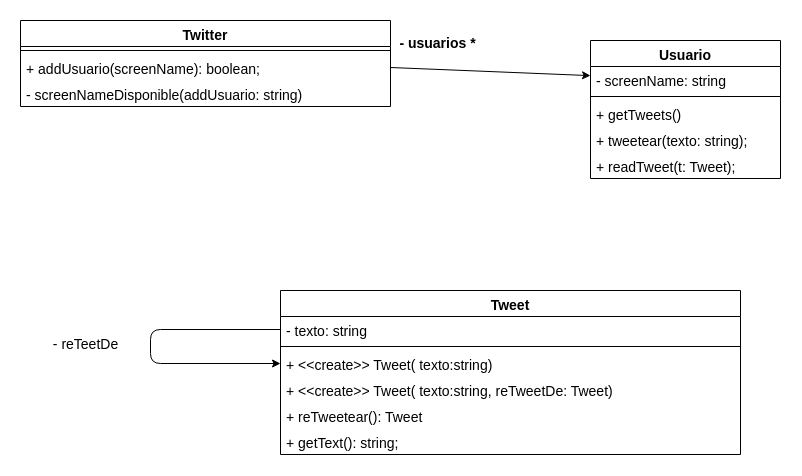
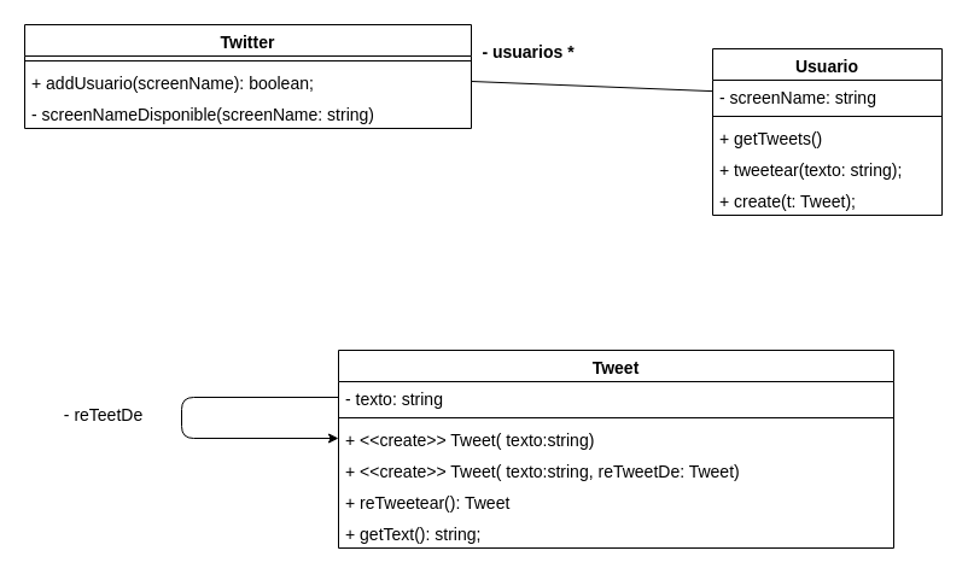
  <mxCell id="0" />
  <mxCell id="1" parent="0" />
- <mxCell id="2" value="&lt;b&gt;- usuarios *&lt;/b&gt;" style="edgeStyle=none;html=1;fontSize=14;exitX=1;exitY=0.5;exitDx=0;exitDy=0;" parent="1" source="5" target="16" edge="1"><mxGeometry x="-0.537" y="26" relative="1" as="geometry"><mxPoint x="190" y="89" as="sourcePoint" /><mxPoint x="500" y="86" as="targetPoint" /><mxPoint as="offset" /></mxGeometry></mxCell>
+ <mxCell id="2" value="&lt;b&gt;- usuarios *&lt;/b&gt;" style="edgeStyle=none;html=1;fontSize=14;exitX=1;exitY=0.5;exitDx=0;exitDy=0;endArrow=none;" parent="1" source="5" target="16" edge="1"><mxGeometry x="-0.537" y="26" relative="1" as="geometry"><mxPoint x="190" y="89" as="sourcePoint" /><mxPoint x="500" y="86" as="targetPoint" /><mxPoint as="offset" /></mxGeometry></mxCell>
  <mxCell id="3" value="Twitter" style="swimlane;fontStyle=1;align=center;verticalAlign=top;childLayout=stackLayout;horizontal=1;startSize=26;horizontalStack=0;resizeParent=1;resizeParentMax=0;resizeLast=0;collapsible=1;marginBottom=0;fontSize=14;" parent="1" vertex="1"><mxGeometry x="20" y="20" width="370" height="86" as="geometry" /></mxCell>
  <mxCell id="4" value="" style="line;strokeWidth=1;fillColor=none;align=left;verticalAlign=middle;spacingTop=-1;spacingLeft=3;spacingRight=3;rotatable=0;labelPosition=right;points=[];portConstraint=eastwest;fontSize=14;" parent="3" vertex="1"><mxGeometry y="26" width="370" height="8" as="geometry" /></mxCell>
  <mxCell id="5" value="+ addUsuario(screenName): boolean;" style="text;strokeColor=none;fillColor=none;align=left;verticalAlign=top;spacingLeft=4;spacingRight=4;overflow=hidden;rotatable=0;points=[[0,0.5],[1,0.5]];portConstraint=eastwest;fontSize=14;" parent="3" vertex="1"><mxGeometry y="34" width="370" height="26" as="geometry" /></mxCell>
- <mxCell id="6" value="- screenNameDisponible(addUsuario: string)" style="text;strokeColor=none;fillColor=none;align=left;verticalAlign=top;spacingLeft=4;spacingRight=4;overflow=hidden;rotatable=0;points=[[0,0.5],[1,0.5]];portConstraint=eastwest;fontSize=14;" vertex="1" parent="3"><mxGeometry y="60" width="370" height="26" as="geometry" /></mxCell>
+ <mxCell id="6" value="- screenNameDisponible(screenName: string)" style="text;strokeColor=none;fillColor=none;align=left;verticalAlign=top;spacingLeft=4;spacingRight=4;overflow=hidden;rotatable=0;points=[[0,0.5],[1,0.5]];portConstraint=eastwest;fontSize=14;" vertex="1" parent="3"><mxGeometry y="60" width="370" height="26" as="geometry" /></mxCell>
  <mxCell id="7" value="Tweet" style="swimlane;fontStyle=1;align=center;verticalAlign=top;childLayout=stackLayout;horizontal=1;startSize=26;horizontalStack=0;resizeParent=1;resizeParentMax=0;resizeLast=0;collapsible=1;marginBottom=0;fontSize=14;" parent="1" vertex="1"><mxGeometry x="280" y="290" width="460" height="164" as="geometry" /></mxCell>
  <mxCell id="8" value="- reTeetDe" style="edgeStyle=none;html=1;entryX=0;entryY=0.5;entryDx=0;entryDy=0;fontSize=14;" parent="7" source="9" target="11" edge="1"><mxGeometry x="-0.014" y="-65" relative="1" as="geometry"><Array as="points"><mxPoint x="-130" y="39" /><mxPoint x="-130" y="73" /></Array><mxPoint as="offset" /></mxGeometry></mxCell>
  <mxCell id="9" value="- texto: string" style="text;strokeColor=none;fillColor=none;align=left;verticalAlign=top;spacingLeft=4;spacingRight=4;overflow=hidden;rotatable=0;points=[[0,0.5],[1,0.5]];portConstraint=eastwest;fontSize=14;" parent="7" vertex="1"><mxGeometry y="26" width="460" height="26" as="geometry" /></mxCell>
  <mxCell id="10" value="" style="line;strokeWidth=1;fillColor=none;align=left;verticalAlign=middle;spacingTop=-1;spacingLeft=3;spacingRight=3;rotatable=0;labelPosition=right;points=[];portConstraint=eastwest;fontSize=14;" parent="7" vertex="1"><mxGeometry y="52" width="460" height="8" as="geometry" /></mxCell>
  <mxCell id="11" value="+ &lt;&lt;create&gt;&gt; Tweet( texto:string)" style="text;strokeColor=none;fillColor=none;align=left;verticalAlign=top;spacingLeft=4;spacingRight=4;overflow=hidden;rotatable=0;points=[[0,0.5],[1,0.5]];portConstraint=eastwest;fontSize=14;" vertex="1" parent="7"><mxGeometry y="60" width="460" height="26" as="geometry" /></mxCell>
  <mxCell id="12" value="+ &lt;&lt;create&gt;&gt; Tweet( texto:string, reTweetDe: Tweet)" style="text;strokeColor=none;fillColor=none;align=left;verticalAlign=top;spacingLeft=4;spacingRight=4;overflow=hidden;rotatable=0;points=[[0,0.5],[1,0.5]];portConstraint=eastwest;fontSize=14;" vertex="1" parent="7"><mxGeometry y="86" width="460" height="26" as="geometry" /></mxCell>
  <mxCell id="13" value="+ reTweetear(): Tweet" style="text;strokeColor=none;fillColor=none;align=left;verticalAlign=top;spacingLeft=4;spacingRight=4;overflow=hidden;rotatable=0;points=[[0,0.5],[1,0.5]];portConstraint=eastwest;fontSize=14;" parent="7" vertex="1"><mxGeometry y="112" width="460" height="26" as="geometry" /></mxCell>
  <mxCell id="14" value="+ getText(): string;" style="text;strokeColor=none;fillColor=none;align=left;verticalAlign=top;spacingLeft=4;spacingRight=4;overflow=hidden;rotatable=0;points=[[0,0.5],[1,0.5]];portConstraint=eastwest;fontSize=14;" vertex="1" parent="7"><mxGeometry y="138" width="460" height="26" as="geometry" /></mxCell>
  <mxCell id="15" value="Usuario" style="swimlane;fontStyle=1;align=center;verticalAlign=top;childLayout=stackLayout;horizontal=1;startSize=26;horizontalStack=0;resizeParent=1;resizeParentMax=0;resizeLast=0;collapsible=1;marginBottom=0;fontSize=14;" parent="1" vertex="1"><mxGeometry x="590" y="40" width="190" height="138" as="geometry" /></mxCell>
  <mxCell id="16" value="- screenName: string" style="text;strokeColor=none;fillColor=none;align=left;verticalAlign=top;spacingLeft=4;spacingRight=4;overflow=hidden;rotatable=0;points=[[0,0.5],[1,0.5]];portConstraint=eastwest;fontSize=14;" parent="15" vertex="1"><mxGeometry y="26" width="190" height="26" as="geometry" /></mxCell>
  <mxCell id="17" value="" style="line;strokeWidth=1;fillColor=none;align=left;verticalAlign=middle;spacingTop=-1;spacingLeft=3;spacingRight=3;rotatable=0;labelPosition=right;points=[];portConstraint=eastwest;fontSize=14;" parent="15" vertex="1"><mxGeometry y="52" width="190" height="8" as="geometry" /></mxCell>
  <mxCell id="18" value="+ getTweets()" style="text;strokeColor=none;fillColor=none;align=left;verticalAlign=top;spacingLeft=4;spacingRight=4;overflow=hidden;rotatable=0;points=[[0,0.5],[1,0.5]];portConstraint=eastwest;fontSize=14;" parent="15" vertex="1"><mxGeometry y="60" width="190" height="26" as="geometry" /></mxCell>
  <mxCell id="19" value="+ tweetear(texto: string);" style="text;strokeColor=none;fillColor=none;align=left;verticalAlign=top;spacingLeft=4;spacingRight=4;overflow=hidden;rotatable=0;points=[[0,0.5],[1,0.5]];portConstraint=eastwest;fontSize=14;" parent="15" vertex="1"><mxGeometry y="86" width="190" height="26" as="geometry" /></mxCell>
- <mxCell id="20" value="+ readTweet(t: Tweet);" style="text;strokeColor=none;fillColor=none;align=left;verticalAlign=top;spacingLeft=4;spacingRight=4;overflow=hidden;rotatable=0;points=[[0,0.5],[1,0.5]];portConstraint=eastwest;fontSize=14;" parent="15" vertex="1"><mxGeometry y="112" width="190" height="26" as="geometry" /></mxCell>
+ <mxCell id="20" value="+ create(t: Tweet);" style="text;strokeColor=none;fillColor=none;align=left;verticalAlign=top;spacingLeft=4;spacingRight=4;overflow=hidden;rotatable=0;points=[[0,0.5],[1,0.5]];portConstraint=eastwest;fontSize=14;" parent="15" vertex="1"><mxGeometry y="112" width="190" height="26" as="geometry" /></mxCell>
